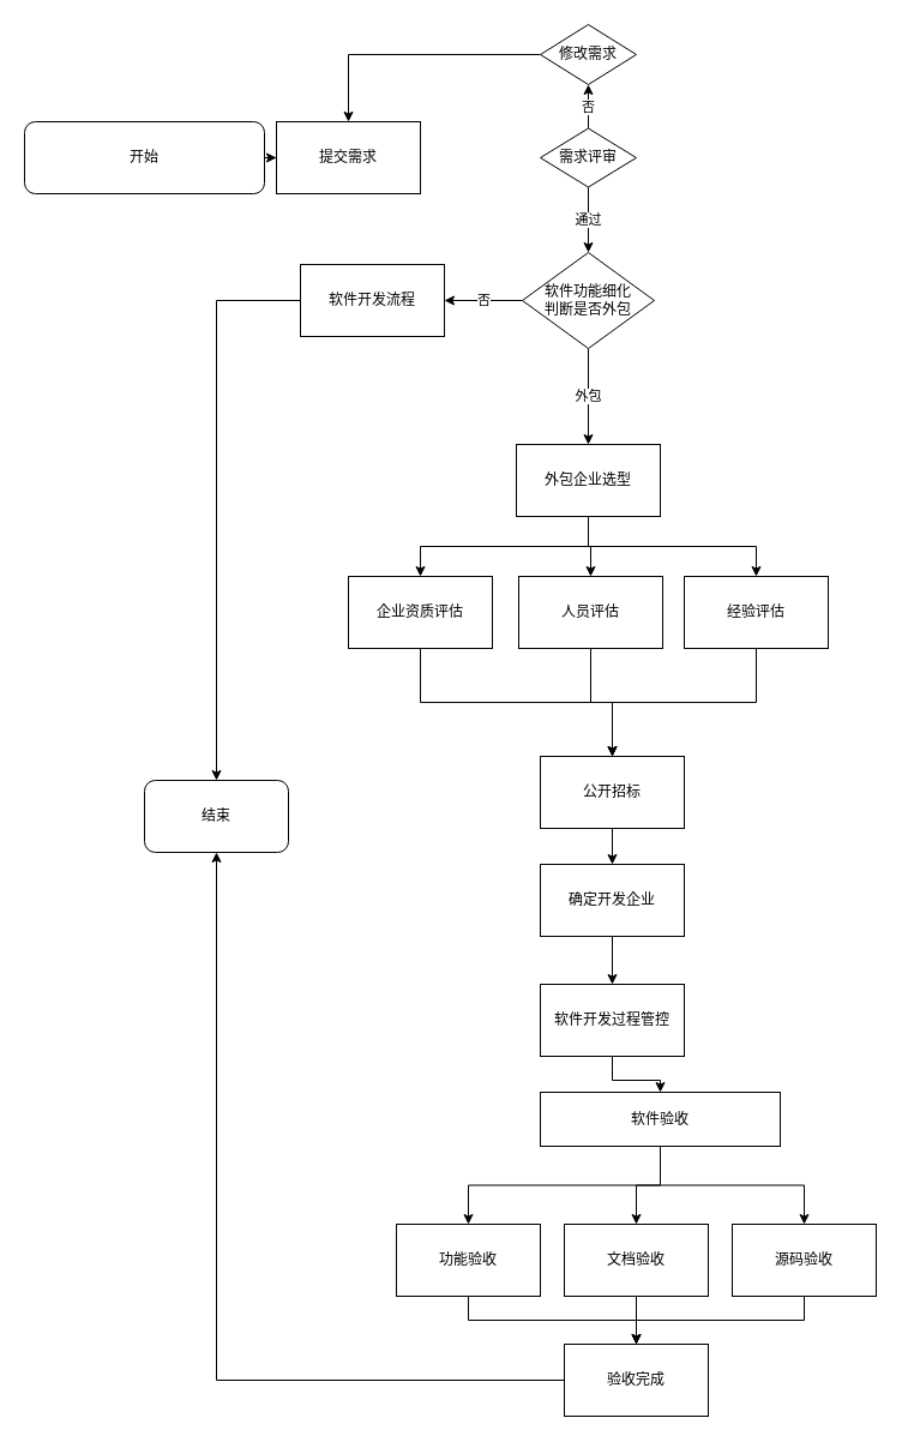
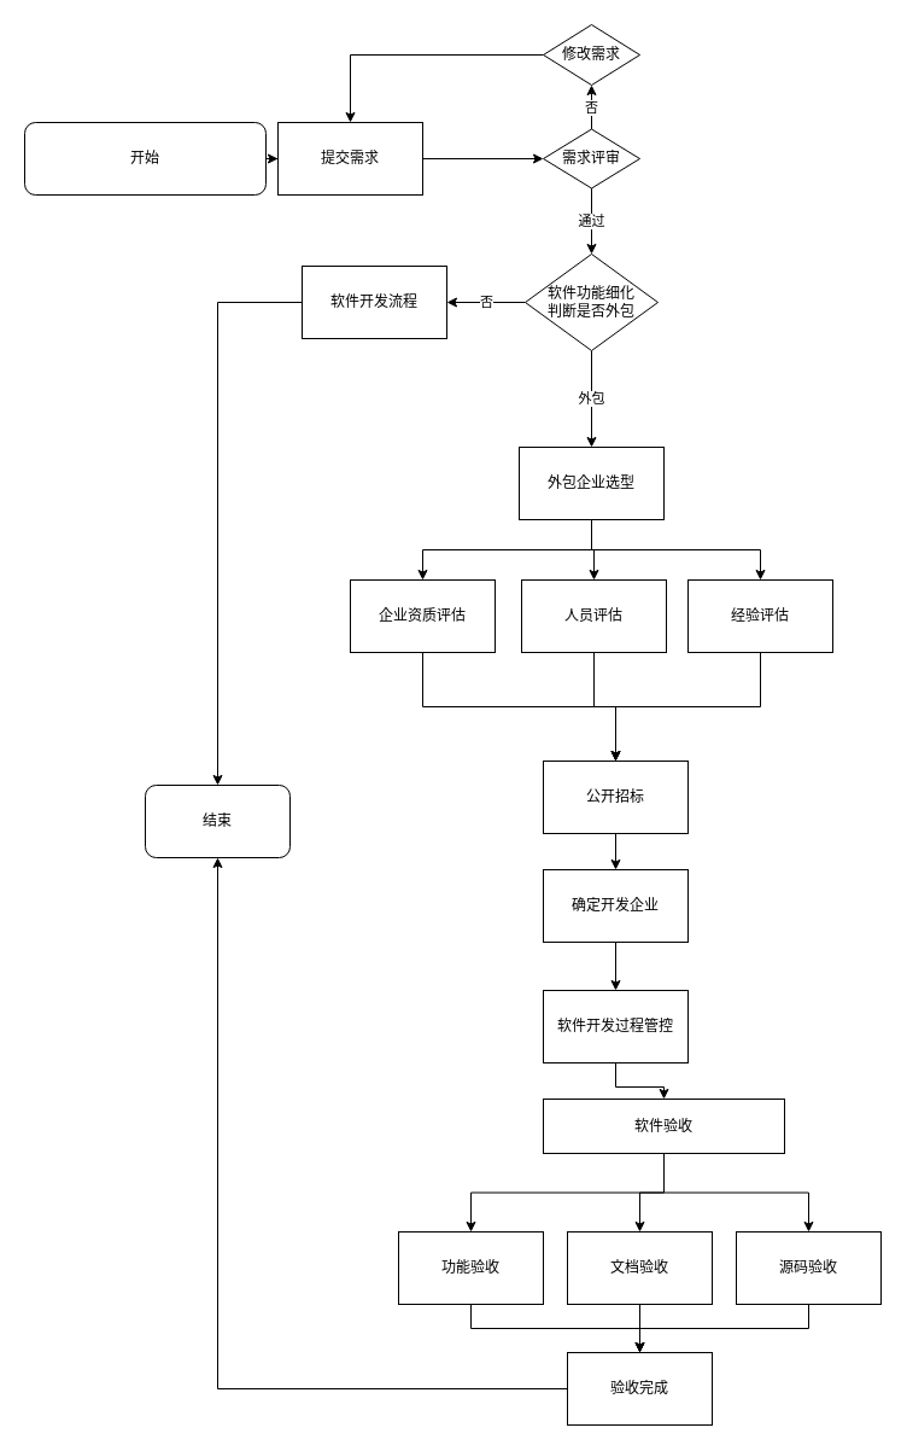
  <mxCell id="0" />
  <mxCell id="1" parent="0" />
  <mxCell id="2" value="" style="edgeStyle=orthogonalEdgeStyle;rounded=0;orthogonalLoop=1;jettySize=auto;html=1;exitX=1;exitY=0.5;exitDx=0;exitDy=0;" parent="1" source="21" target="4" edge="1"><mxGeometry relative="1" as="geometry"><mxPoint x="170" y="111" as="sourcePoint" /></mxGeometry></mxCell>
+ <mxCell id="3" value="" style="edgeStyle=orthogonalEdgeStyle;rounded=0;orthogonalLoop=1;jettySize=auto;html=1;entryX=0;entryY=0.5;entryDx=0;entryDy=0;" parent="1" source="4" target="7" edge="1"><mxGeometry relative="1" as="geometry"><mxPoint x="450" y="131" as="targetPoint" /></mxGeometry></mxCell>
  <mxCell id="4" value="提交需求" style="rounded=0;whiteSpace=wrap;html=1;" parent="1" vertex="1"><mxGeometry x="230" y="101" width="120" height="60" as="geometry" /></mxCell>
  <mxCell id="5" value="通过" style="edgeStyle=orthogonalEdgeStyle;rounded=0;orthogonalLoop=1;jettySize=auto;html=1;" parent="1" source="7" edge="1"><mxGeometry relative="1" as="geometry"><mxPoint x="490" y="210" as="targetPoint" /></mxGeometry></mxCell>
  <mxCell id="6" value="否" style="edgeStyle=orthogonalEdgeStyle;rounded=0;orthogonalLoop=1;jettySize=auto;html=1;entryX=0.5;entryY=1;entryDx=0;entryDy=0;" parent="1" source="7" target="9" edge="1"><mxGeometry relative="1" as="geometry"><mxPoint x="490" y="26.5" as="targetPoint" /></mxGeometry></mxCell>
  <mxCell id="7" value="需求评审" style="rhombus;whiteSpace=wrap;html=1;" parent="1" vertex="1"><mxGeometry x="450" y="106.5" width="80" height="49" as="geometry" /></mxCell>
  <mxCell id="8" value="" style="edgeStyle=orthogonalEdgeStyle;rounded=0;orthogonalLoop=1;jettySize=auto;html=1;entryX=0.5;entryY=0;entryDx=0;entryDy=0;exitX=0;exitY=0.5;exitDx=0;exitDy=0;" parent="1" source="9" target="4" edge="1"><mxGeometry relative="1" as="geometry"><mxPoint x="450" y="-29" as="sourcePoint" /></mxGeometry></mxCell>
  <mxCell id="9" value="修改需求" style="rhombus;whiteSpace=wrap;html=1;" parent="1" vertex="1"><mxGeometry x="450" width="80" height="50" as="geometry" y="20" /></mxCell>
  <mxCell id="10" value="外包" style="edgeStyle=orthogonalEdgeStyle;rounded=0;orthogonalLoop=1;jettySize=auto;html=1;" parent="1" source="12" edge="1"><mxGeometry relative="1" as="geometry"><mxPoint x="490" y="370" as="targetPoint" /></mxGeometry></mxCell>
  <mxCell id="11" value="否" style="edgeStyle=orthogonalEdgeStyle;rounded=0;orthogonalLoop=1;jettySize=auto;html=1;" parent="1" source="12" edge="1"><mxGeometry relative="1" as="geometry"><mxPoint x="370" y="250" as="targetPoint" /></mxGeometry></mxCell>
  <mxCell id="12" value="软件功能细化&lt;br&gt;判断是否外包" style="rhombus;whiteSpace=wrap;html=1;" parent="1" vertex="1"><mxGeometry x="435" y="210" width="110" height="80" as="geometry" /></mxCell>
  <mxCell id="13" value="" style="edgeStyle=orthogonalEdgeStyle;rounded=0;orthogonalLoop=1;jettySize=auto;html=1;entryX=0.5;entryY=0;entryDx=0;entryDy=0;" parent="1" source="14" target="15" edge="1"><mxGeometry relative="1" as="geometry"><mxPoint x="170" y="515" as="targetPoint" /></mxGeometry></mxCell>
  <mxCell id="14" value="软件开发流程" style="rounded=0;whiteSpace=wrap;html=1;" parent="1" vertex="1"><mxGeometry x="250" y="220" width="120" height="60" as="geometry" /></mxCell>
  <mxCell id="15" value="结束" style="rounded=1;whiteSpace=wrap;html=1;" parent="1" vertex="1"><mxGeometry x="120" y="650" width="120" height="60" as="geometry" /></mxCell>
  <mxCell id="16" value="" style="edgeStyle=orthogonalEdgeStyle;rounded=0;orthogonalLoop=1;jettySize=auto;html=1;exitX=0.5;exitY=1;exitDx=0;exitDy=0;" parent="1" source="18" target="20" edge="1"><mxGeometry relative="1" as="geometry" /></mxCell>
  <mxCell id="17" value="" style="edgeStyle=orthogonalEdgeStyle;rounded=0;orthogonalLoop=1;jettySize=auto;html=1;entryX=0.5;entryY=0;entryDx=0;entryDy=0;exitX=0.5;exitY=1;exitDx=0;exitDy=0;" parent="1" source="18" target="26" edge="1"><mxGeometry relative="1" as="geometry"><mxPoint x="630" y="400" as="targetPoint" /></mxGeometry></mxCell>
  <mxCell id="18" value="&lt;span&gt;外包企业选型&lt;/span&gt;" style="rounded=0;whiteSpace=wrap;html=1;" parent="1" vertex="1"><mxGeometry x="430" y="370" width="120" height="60" as="geometry" /></mxCell>
  <mxCell id="19" value="" style="edgeStyle=orthogonalEdgeStyle;rounded=0;orthogonalLoop=1;jettySize=auto;html=1;exitX=0.5;exitY=1;exitDx=0;exitDy=0;" parent="1" source="20" target="28" edge="1"><mxGeometry relative="1" as="geometry" /></mxCell>
  <mxCell id="20" value="&lt;span&gt;企业资质评估&lt;/span&gt;" style="rounded=0;whiteSpace=wrap;html=1;" parent="1" vertex="1"><mxGeometry x="290" y="480" width="120" height="60" as="geometry" /></mxCell>
  <mxCell id="21" value="开始" style="rounded=1;whiteSpace=wrap;html=1;" parent="1" vertex="1"><mxGeometry x="20" y="101" width="200" height="60" as="geometry" /></mxCell>
  <mxCell id="22" value="" style="edgeStyle=orthogonalEdgeStyle;rounded=0;orthogonalLoop=1;jettySize=auto;html=1;exitX=0.5;exitY=1;exitDx=0;exitDy=0;entryX=0.5;entryY=0;entryDx=0;entryDy=0;" parent="1" source="18" target="24" edge="1"><mxGeometry relative="1" as="geometry" /></mxCell>
  <mxCell id="23" value="" style="edgeStyle=orthogonalEdgeStyle;rounded=0;orthogonalLoop=1;jettySize=auto;html=1;entryX=0.5;entryY=0;entryDx=0;entryDy=0;" parent="1" source="24" target="28" edge="1"><mxGeometry relative="1" as="geometry" /></mxCell>
  <mxCell id="24" value="人员评估" style="rounded=0;whiteSpace=wrap;html=1;" parent="1" vertex="1"><mxGeometry x="432" y="480" width="120" height="60" as="geometry" /></mxCell>
  <mxCell id="25" value="" style="edgeStyle=orthogonalEdgeStyle;rounded=0;orthogonalLoop=1;jettySize=auto;html=1;entryX=0.5;entryY=0;entryDx=0;entryDy=0;exitX=0.5;exitY=1;exitDx=0;exitDy=0;" parent="1" source="26" target="28" edge="1"><mxGeometry relative="1" as="geometry" /></mxCell>
  <mxCell id="26" value="经验评估" style="rounded=0;whiteSpace=wrap;html=1;" parent="1" vertex="1"><mxGeometry x="570" y="480" width="120" height="60" as="geometry" /></mxCell>
  <mxCell id="27" value="" style="edgeStyle=orthogonalEdgeStyle;rounded=0;orthogonalLoop=1;jettySize=auto;html=1;" parent="1" source="28" target="30" edge="1"><mxGeometry relative="1" as="geometry" /></mxCell>
  <mxCell id="28" value="公开招标" style="rounded=0;whiteSpace=wrap;html=1;" parent="1" vertex="1"><mxGeometry x="450" y="630" width="120" height="60" as="geometry" /></mxCell>
  <mxCell id="29" value="" style="edgeStyle=orthogonalEdgeStyle;rounded=0;orthogonalLoop=1;jettySize=auto;html=1;" parent="1" source="30" target="32" edge="1"><mxGeometry relative="1" as="geometry" /></mxCell>
  <mxCell id="30" value="确定开发企业" style="rounded=0;whiteSpace=wrap;html=1;" parent="1" vertex="1"><mxGeometry x="450" y="720" width="120" height="60" as="geometry" /></mxCell>
  <mxCell id="31" value="" style="edgeStyle=orthogonalEdgeStyle;rounded=0;orthogonalLoop=1;jettySize=auto;html=1;" parent="1" source="32" target="36" edge="1"><mxGeometry relative="1" as="geometry" /></mxCell>
  <mxCell id="32" value="软件开发过程管控" style="rounded=0;whiteSpace=wrap;html=1;" parent="1" vertex="1"><mxGeometry x="450" y="820" width="120" height="60" as="geometry" /></mxCell>
  <mxCell id="33" value="" style="edgeStyle=orthogonalEdgeStyle;rounded=0;orthogonalLoop=1;jettySize=auto;html=1;" parent="1" source="36" target="40" edge="1"><mxGeometry relative="1" as="geometry" /></mxCell>
  <mxCell id="34" value="" style="edgeStyle=orthogonalEdgeStyle;rounded=0;orthogonalLoop=1;jettySize=auto;html=1;" parent="1" source="36" target="38" edge="1"><mxGeometry relative="1" as="geometry" /></mxCell>
  <mxCell id="35" value="" style="edgeStyle=orthogonalEdgeStyle;rounded=0;orthogonalLoop=1;jettySize=auto;html=1;entryX=0.5;entryY=0;entryDx=0;entryDy=0;exitX=0.5;exitY=1;exitDx=0;exitDy=0;" parent="1" source="36" target="42" edge="1"><mxGeometry relative="1" as="geometry" /></mxCell>
  <mxCell id="36" value="软件验收" style="rounded=0;whiteSpace=wrap;html=1;" parent="1" vertex="1"><mxGeometry x="450" y="910" width="200" height="45" as="geometry" /></mxCell>
  <mxCell id="37" value="" style="edgeStyle=orthogonalEdgeStyle;rounded=0;orthogonalLoop=1;jettySize=auto;html=1;" parent="1" source="38" target="44" edge="1"><mxGeometry relative="1" as="geometry" /></mxCell>
  <mxCell id="38" value="文档验收" style="rounded=0;whiteSpace=wrap;html=1;" parent="1" vertex="1"><mxGeometry x="470" y="1020" width="120" height="60" as="geometry" /></mxCell>
  <mxCell id="39" value="" style="edgeStyle=orthogonalEdgeStyle;rounded=0;orthogonalLoop=1;jettySize=auto;html=1;entryX=0.5;entryY=0;entryDx=0;entryDy=0;exitX=0.5;exitY=1;exitDx=0;exitDy=0;" parent="1" source="40" target="44" edge="1"><mxGeometry relative="1" as="geometry" /></mxCell>
  <mxCell id="40" value="功能验收" style="rounded=0;whiteSpace=wrap;html=1;" parent="1" vertex="1"><mxGeometry x="330" y="1020" width="120" height="60" as="geometry" /></mxCell>
  <mxCell id="41" value="" style="edgeStyle=orthogonalEdgeStyle;rounded=0;orthogonalLoop=1;jettySize=auto;html=1;entryX=0.5;entryY=0;entryDx=0;entryDy=0;exitX=0.5;exitY=1;exitDx=0;exitDy=0;" parent="1" source="42" target="44" edge="1"><mxGeometry relative="1" as="geometry" /></mxCell>
  <mxCell id="42" value="源码验收" style="rounded=0;whiteSpace=wrap;html=1;" parent="1" vertex="1"><mxGeometry x="610" y="1020" width="120" height="60" as="geometry" /></mxCell>
  <mxCell id="43" value="" style="edgeStyle=orthogonalEdgeStyle;rounded=0;orthogonalLoop=1;jettySize=auto;html=1;" parent="1" source="44" target="15" edge="1"><mxGeometry relative="1" as="geometry" /></mxCell>
  <mxCell id="44" value="验收完成" style="rounded=0;whiteSpace=wrap;html=1;" parent="1" vertex="1"><mxGeometry x="470" y="1120" width="120" height="60" as="geometry" /></mxCell>
